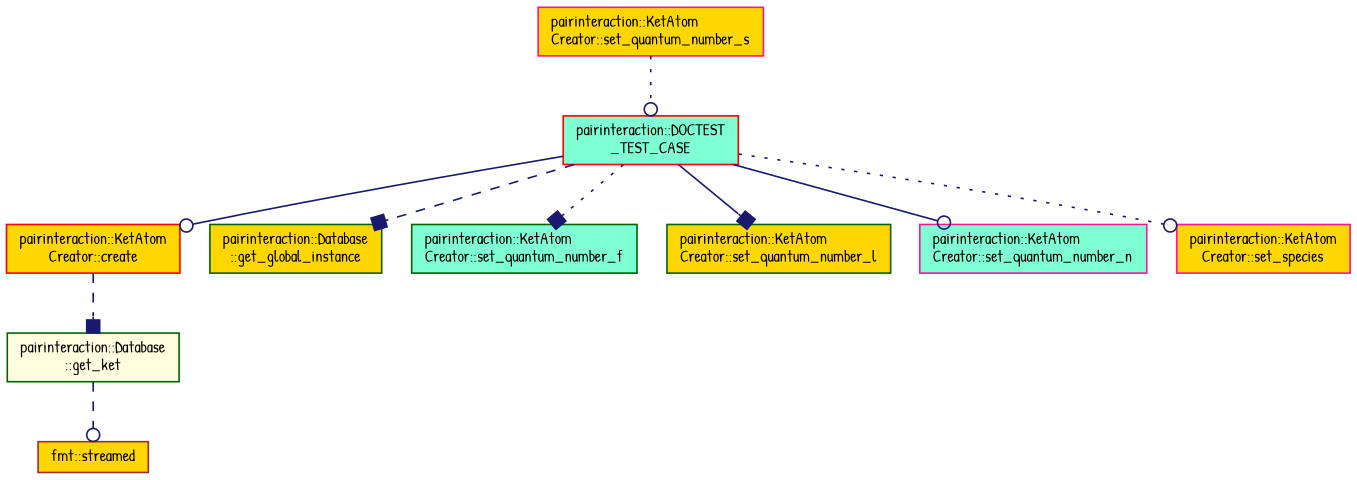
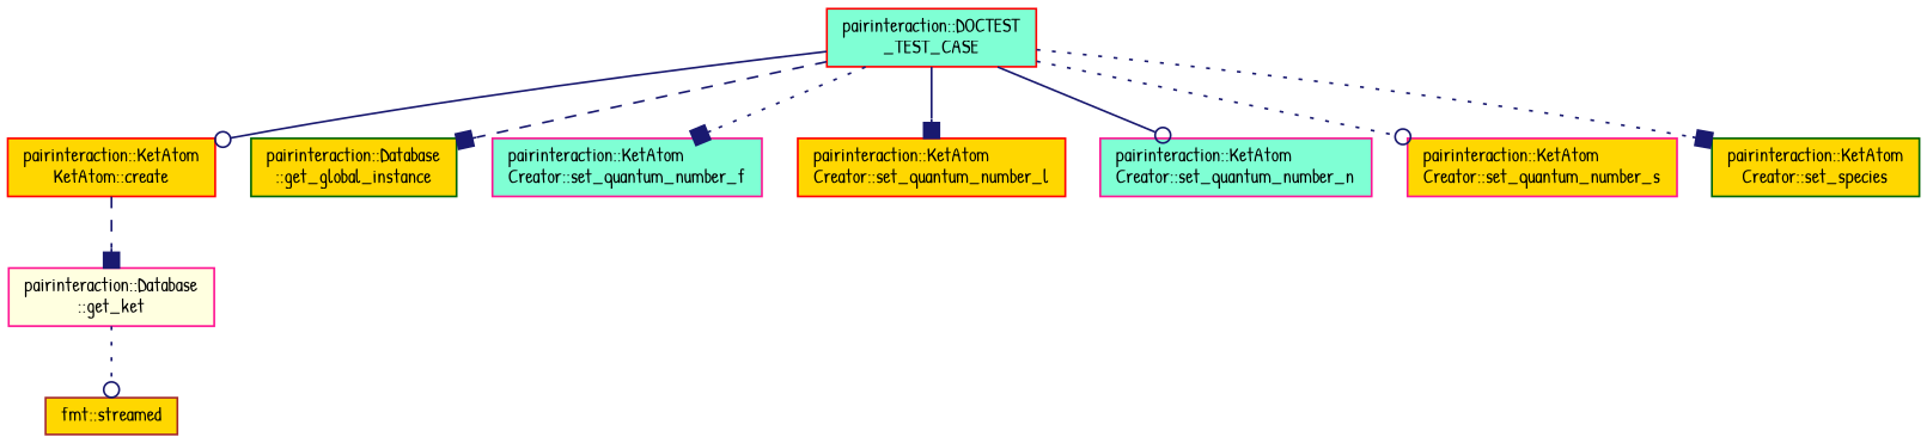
  digraph {
    fontname="Patrick Hand"
    rankdir=TB
    node [color=red fillcolor=gold fontname="Patrick Hand" fontsize=10 shape=record style=filled]
    edge [arrowhead=odot color=midnightblue fontname="Patrick Hand" fontsize=10 labelfontname=Helvetica labelfontsize=10 style=solid]
    n1 [fillcolor=aquamarine fontcolor=black height=0.2 label="pairinteraction::DOCTEST\l_TEST_CASE" width=0.4]
-   n2 [height=0.2 label="pairinteraction::KetAtom\lCreator::create" width=0.4]
+   n2 [height=0.2 label="pairinteraction::KetAtom\lKetAtom::create" width=0.4]
    n3 [color=darkgreen height=0.2 label="pairinteraction::Database\l::get_global_instance" width=0.4]
-   n4 [color=darkgreen fillcolor=aquamarine height=0.2 label="pairinteraction::KetAtom\lCreator::set_quantum_number_f" width=0.4]
-   n5 [color=darkgreen height=0.2 label="pairinteraction::KetAtom\lCreator::set_quantum_number_l" width=0.4]
+   n4 [color=deeppink fillcolor=aquamarine height=0.2 label="pairinteraction::KetAtom\lCreator::set_quantum_number_f" width=0.4]
+   n5 [height=0.2 label="pairinteraction::KetAtom\lCreator::set_quantum_number_l" width=0.4]
    n6 [color=deeppink fillcolor=aquamarine height=0.2 label="pairinteraction::KetAtom\lCreator::set_quantum_number_n" width=0.4]
    n7 [color=deeppink height=0.2 label="pairinteraction::KetAtom\lCreator::set_quantum_number_s" width=0.4]
-   n8 [color=deeppink height=0.2 label="pairinteraction::KetAtom\lCreator::set_species" width=0.4]
-   n9 [color=darkgreen fillcolor=lightyellow height=0.2 label="pairinteraction::Database\l::get_ket" width=0.4]
+   n8 [color=darkgreen height=0.2 label="pairinteraction::KetAtom\lCreator::set_species" width=0.4]
+   n9 [color=deeppink fillcolor=lightyellow height=0.2 label="pairinteraction::Database\l::get_ket" width=0.4]
    n10 [color=brown height=0.2 label="fmt::streamed" width=0.4]
    n1 -> n2
    n1 -> n3 [arrowhead=box style=dashed]
    n1 -> n4 [arrowhead=box style=dotted]
    n1 -> n5 [arrowhead=box]
    n1 -> n6
-   n7 -> n1 [style=dotted]
-   n1 -> n8 [style=dotted]
+   n1 -> n7 [style=dotted]
+   n1 -> n8 [arrowhead=box style=dotted]
    n2 -> n9 [arrowhead=box style=dashed]
-   n9 -> n10 [style=dashed]
+   n9 -> n10 [style=dotted]
  }
